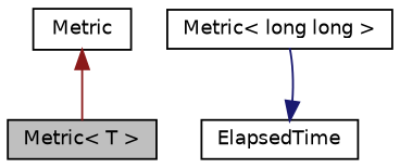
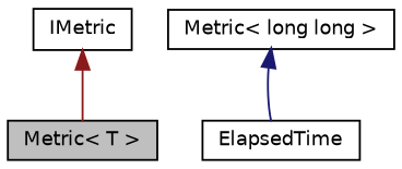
  digraph {
    node [color=black fillcolor=white fontname=Helvetica fontsize=10 shape=record style=filled]
    edge [dir=back fontname=Helvetica fontsize=10 labelfontname=Helvetica labelfontsize=10 style=solid]
    n1 [fillcolor=grey75 fontcolor=black height=0.2 label="Metric\< T \>" width=0.4]
    n2 [height=0.2 label="Metric\< long long \>" width=0.4]
    n3 [height=0.2 label=ElapsedTime width=0.4]
-   n4 [height=0.2 label=Metric width=0.4]
-   n3 -> n2 [color=midnightblue]
+   n4 [height=0.2 label=IMetric width=0.4]
+   n2 -> n3 [color=midnightblue]
    n4 -> n1 [color=firebrick4]
  }
